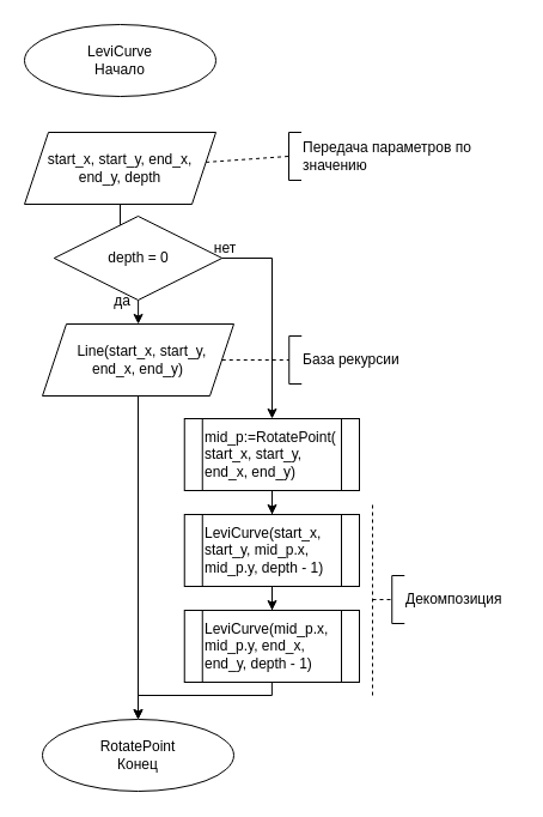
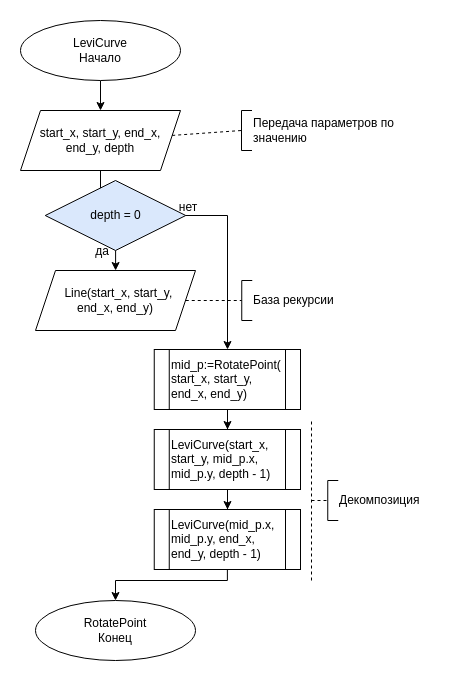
  <mxCell id="0" />
  <mxCell id="1" parent="0" />
+ <mxCell id="2" style="edgeStyle=orthogonalEdgeStyle;rounded=0;orthogonalLoop=1;jettySize=auto;html=1;" edge="1" parent="1" source="3" target="6"><mxGeometry relative="1" as="geometry" /></mxCell>
  <mxCell id="3" value="LeviCurve&lt;br&gt;Начало" style="ellipse;whiteSpace=wrap;html=1;" vertex="1" parent="1"><mxGeometry x="20" y="20" width="160" height="60" as="geometry" /></mxCell>
  <mxCell id="4" value="RotatePoint&lt;br&gt;Конец" style="ellipse;whiteSpace=wrap;html=1;" vertex="1" parent="1"><mxGeometry x="35" y="600" width="160" height="60" as="geometry" /></mxCell>
  <mxCell id="5" style="edgeStyle=orthogonalEdgeStyle;rounded=0;orthogonalLoop=1;jettySize=auto;html=1;" edge="1" parent="1" source="6" target="10"><mxGeometry relative="1" as="geometry" /></mxCell>
  <mxCell id="6" value="start_x, start_y, end_x, end_y, depth" style="shape=parallelogram;perimeter=parallelogramPerimeter;whiteSpace=wrap;html=1;fixedSize=1;" vertex="1" parent="1"><mxGeometry x="20" y="110" width="160" height="60" as="geometry" /></mxCell>
  <mxCell id="7" value="Передача параметров по значению" style="text;html=1;align=left;verticalAlign=middle;whiteSpace=wrap;rounded=0;" vertex="1" parent="1"><mxGeometry x="251" y="115" width="180" height="30" as="geometry" /></mxCell>
  <mxCell id="8" style="edgeStyle=orthogonalEdgeStyle;rounded=0;orthogonalLoop=1;jettySize=auto;html=1;" edge="1" parent="1" source="10" target="12"><mxGeometry relative="1" as="geometry" /></mxCell>
  <mxCell id="9" style="edgeStyle=orthogonalEdgeStyle;rounded=0;orthogonalLoop=1;jettySize=auto;html=1;exitX=1;exitY=0.5;exitDx=0;exitDy=0;" edge="1" parent="1" source="10" target="14"><mxGeometry relative="1" as="geometry" /></mxCell>
- <mxCell id="10" value="depth = 0" style="rhombus;whiteSpace=wrap;html=1;" vertex="1" parent="1"><mxGeometry x="44.75" y="180" width="140.5" height="70" as="geometry" /></mxCell>
- <mxCell id="11" style="edgeStyle=orthogonalEdgeStyle;rounded=0;orthogonalLoop=1;jettySize=auto;html=1;" edge="1" parent="1" source="12" target="4"><mxGeometry relative="1" as="geometry" /></mxCell>
+ <mxCell id="10" value="depth = 0" style="rhombus;whiteSpace=wrap;html=1;fillColor=#dae8fc;" vertex="1" parent="1"><mxGeometry x="44.75" y="180" width="140.5" height="70" as="geometry" /></mxCell>
  <mxCell id="12" value="&amp;nbsp; &amp;nbsp;Line(start_x, start_y,&amp;nbsp;&lt;div&gt;end_x, end_y)&lt;/div&gt;" style="shape=parallelogram;perimeter=parallelogramPerimeter;whiteSpace=wrap;html=1;fixedSize=1;" vertex="1" parent="1"><mxGeometry x="35" y="270" width="160" height="60" as="geometry" /></mxCell>
  <mxCell id="13" style="edgeStyle=orthogonalEdgeStyle;rounded=0;orthogonalLoop=1;jettySize=auto;html=1;" edge="1" parent="1" source="14" target="16"><mxGeometry relative="1" as="geometry" /></mxCell>
  <mxCell id="14" value="mid_p:=RotatePoint(&lt;div&gt;start_x, start_y, end_x, end_y)&lt;/div&gt;" style="shape=process;whiteSpace=wrap;html=1;backgroundOutline=1;align=left;" vertex="1" parent="1"><mxGeometry x="153.75" y="349" width="146.25" height="60" as="geometry" /></mxCell>
  <mxCell id="15" style="edgeStyle=orthogonalEdgeStyle;rounded=0;orthogonalLoop=1;jettySize=auto;html=1;" edge="1" parent="1" source="16" target="18"><mxGeometry relative="1" as="geometry" /></mxCell>
  <mxCell id="16" value="LeviCurve(start_x, start_y, mid_p.x, mid_p.y, depth - 1)" style="shape=process;whiteSpace=wrap;html=1;backgroundOutline=1;align=left;" vertex="1" parent="1"><mxGeometry x="153.75" y="429" width="146.25" height="60" as="geometry" /></mxCell>
  <mxCell id="17" style="edgeStyle=orthogonalEdgeStyle;rounded=0;orthogonalLoop=1;jettySize=auto;html=1;exitX=0.5;exitY=1;exitDx=0;exitDy=0;" edge="1" parent="1" source="18" target="4"><mxGeometry relative="1" as="geometry"><Array as="points"><mxPoint x="227" y="580" /><mxPoint x="115" y="580" /></Array></mxGeometry></mxCell>
  <mxCell id="18" value="LeviCurve(mid_p.x, mid_p.y, end_x, end_y, depth - 1)" style="shape=process;whiteSpace=wrap;html=1;backgroundOutline=1;align=left;" vertex="1" parent="1"><mxGeometry x="153.75" y="509" width="146.25" height="60" as="geometry" /></mxCell>
  <mxCell id="19" value="да" style="text;html=1;align=center;verticalAlign=middle;whiteSpace=wrap;rounded=0;" vertex="1" parent="1"><mxGeometry x="92" y="246" width="20" height="10" as="geometry" /></mxCell>
  <mxCell id="20" value="нет" style="text;html=1;align=center;verticalAlign=middle;whiteSpace=wrap;rounded=0;" vertex="1" parent="1"><mxGeometry x="178" y="202" width="20" height="10" as="geometry" /></mxCell>
  <mxCell id="21" value="" style="shape=partialRectangle;whiteSpace=wrap;html=1;bottom=1;right=1;left=1;top=0;fillColor=none;routingCenterX=-0.5;rotation=90;" vertex="1" parent="1"><mxGeometry x="226" y="125" width="40" height="10" as="geometry" /></mxCell>
  <mxCell id="22" value="" style="endArrow=none;dashed=1;html=1;rounded=0;entryX=0.5;entryY=1;entryDx=0;entryDy=0;" edge="1" parent="1" source="6" target="21"><mxGeometry width="50" height="50" relative="1" as="geometry"><mxPoint x="101" y="380" as="sourcePoint" /><mxPoint x="151" y="330" as="targetPoint" /></mxGeometry></mxCell>
  <mxCell id="23" value="База рекурсии" style="text;html=1;align=left;verticalAlign=middle;whiteSpace=wrap;rounded=0;" vertex="1" parent="1"><mxGeometry x="251.25" y="285" width="180" height="30" as="geometry" /></mxCell>
  <mxCell id="24" value="" style="shape=partialRectangle;whiteSpace=wrap;html=1;bottom=1;right=1;left=1;top=0;fillColor=none;routingCenterX=-0.5;rotation=90;" vertex="1" parent="1"><mxGeometry x="226.25" y="295" width="40" height="10" as="geometry" /></mxCell>
  <mxCell id="25" value="" style="endArrow=none;dashed=1;html=1;rounded=0;entryX=0.5;entryY=1;entryDx=0;entryDy=0;" edge="1" parent="1" target="24"><mxGeometry width="50" height="50" relative="1" as="geometry"><mxPoint x="185.25" y="300" as="sourcePoint" /><mxPoint x="151.25" y="500" as="targetPoint" /></mxGeometry></mxCell>
  <mxCell id="26" value="" style="endArrow=none;dashed=1;html=1;rounded=0;" edge="1" parent="1"><mxGeometry width="50" height="50" relative="1" as="geometry"><mxPoint x="311" y="580" as="sourcePoint" /><mxPoint x="311" y="420" as="targetPoint" /></mxGeometry></mxCell>
  <mxCell id="27" value="Декомпозиция" style="text;html=1;align=left;verticalAlign=middle;whiteSpace=wrap;rounded=0;" vertex="1" parent="1"><mxGeometry x="337.25" y="485" width="94" height="30" as="geometry" /></mxCell>
  <mxCell id="28" value="" style="shape=partialRectangle;whiteSpace=wrap;html=1;bottom=1;right=1;left=1;top=0;fillColor=none;routingCenterX=-0.5;rotation=90;" vertex="1" parent="1"><mxGeometry x="312.25" y="495" width="40" height="10" as="geometry" /></mxCell>
  <mxCell id="29" value="" style="endArrow=none;dashed=1;html=1;rounded=0;entryX=0.5;entryY=1;entryDx=0;entryDy=0;" edge="1" parent="1" target="28"><mxGeometry width="50" height="50" relative="1" as="geometry"><mxPoint x="311" y="500" as="sourcePoint" /><mxPoint x="277" y="700" as="targetPoint" /></mxGeometry></mxCell>
